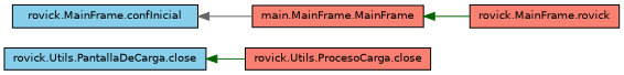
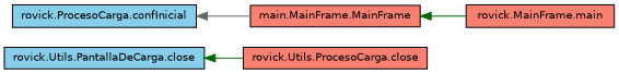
  digraph {
    rankdir=LR
    node [color=black fillcolor=salmon fontname=Helvetica fontsize=10 shape=record style=filled]
    edge [color=darkgreen dir=back fontname=Helvetica fontsize=10 labelfontname=Helvetica labelfontsize=10 style=solid]
    n1 [fillcolor=skyblue fontcolor=black height=0.2 label="rovick.Utils.PantallaDeCarga.close" width=0.4]
    n2 [height=0.2 label="rovick.Utils.ProcesoCarga.close" width=0.4]
-   n3 [fillcolor=skyblue height=0.2 label="rovick.MainFrame.confInicial" width=0.4]
+   n3 [fillcolor=skyblue height=0.2 label="rovick.ProcesoCarga.confInicial" width=0.4]
    n4 [height=0.2 label="main.MainFrame.MainFrame" width=0.4]
-   n5 [height=0.2 label="rovick.MainFrame.rovick" width=0.4]
+   n5 [height=0.2 label="rovick.MainFrame.main" width=0.4]
    n1 -> n2
    n3 -> n4 [color=gray40]
    n4 -> n5
  }
